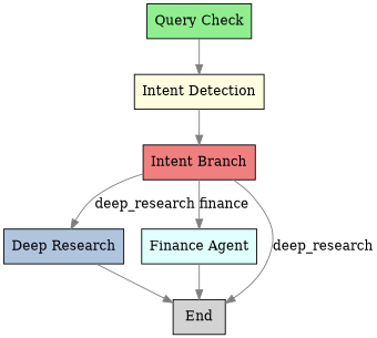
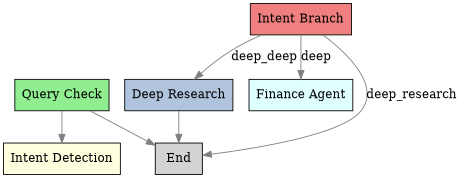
  digraph {
    rankdir=TB
    node [shape=box style=filled]
    edge [color=gray50]
    n1 [fillcolor=lightgreen label="Query Check"]
    n2 [fillcolor=lightyellow label="Intent Detection"]
    n3 [fillcolor=lightcoral label="Intent Branch"]
    n4 [fillcolor=lightsteelblue label="Deep Research"]
    n5 [fillcolor=lightcyan label="Finance Agent"]
    n6 [fillcolor=lightgray label=End]
    n1 -> n2
-   n2 -> n3
-   n3 -> n4 [label=deep_research]
-   n3 -> n5 [label=finance]
+   n3 -> n4 [label=deep_deep]
+   n3 -> n5 [label=deep]
    n3 -> n6 [label=deep_research]
    n4 -> n6
-   n5 -> n6
+   n1 -> n6
  }
